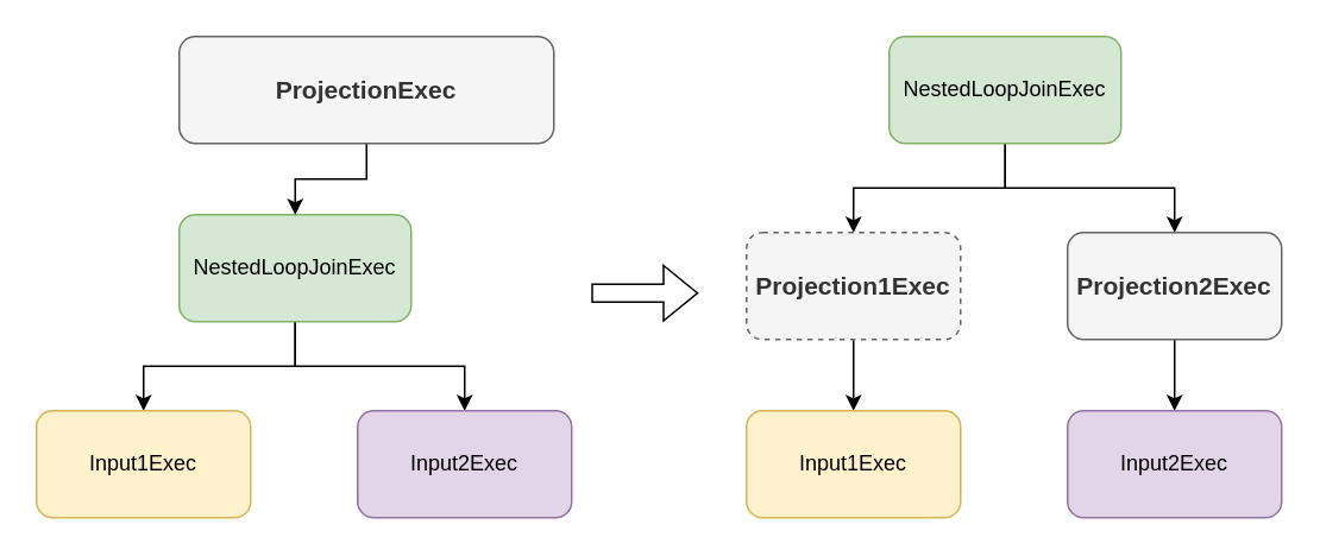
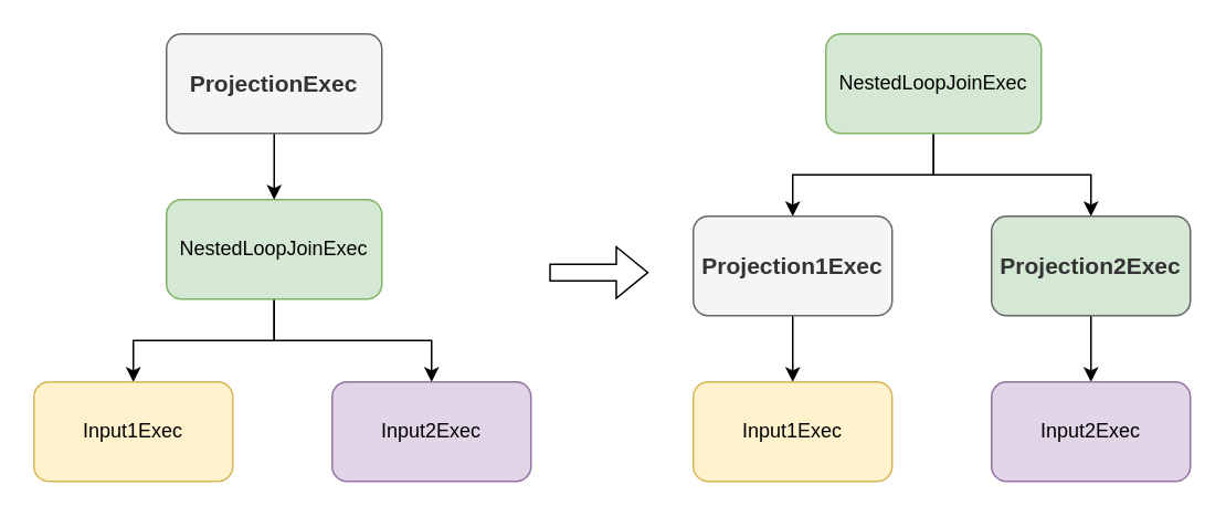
  <mxCell id="0" />
  <mxCell id="1" parent="0" />
  <mxCell id="2" style="edgeStyle=orthogonalEdgeStyle;rounded=0;orthogonalLoop=1;jettySize=auto;html=1;entryX=0.5;entryY=0;entryDx=0;entryDy=0;" edge="1" parent="1" source="4" target="7"><mxGeometry relative="1" as="geometry" /></mxCell>
  <mxCell id="3" style="edgeStyle=orthogonalEdgeStyle;rounded=0;orthogonalLoop=1;jettySize=auto;html=1;" edge="1" parent="1" source="4" target="8"><mxGeometry relative="1" as="geometry" /></mxCell>
  <mxCell id="4" value="NestedLoopJoinExec" style="rounded=1;whiteSpace=wrap;html=1;fillColor=#d5e8d4;strokeColor=#82b366;" vertex="1" parent="1"><mxGeometry x="100" y="120" width="130" height="60" as="geometry" /></mxCell>
  <mxCell id="5" value="" style="edgeStyle=orthogonalEdgeStyle;rounded=0;orthogonalLoop=1;jettySize=auto;html=1;" edge="1" parent="1" source="6" target="4"><mxGeometry relative="1" as="geometry" /></mxCell>
- <mxCell id="6" value="&lt;b&gt;&lt;font style=&quot;font-size: 14px;&quot;&gt;ProjectionExec&lt;/font&gt;&lt;/b&gt;" style="rounded=1;whiteSpace=wrap;html=1;fillColor=#f5f5f5;strokeColor=#666666;fontColor=#333333;" vertex="1" parent="1"><mxGeometry x="100" y="20" width="210" height="60" as="geometry" /></mxCell>
+ <mxCell id="6" value="&lt;b&gt;&lt;font style=&quot;font-size: 14px;&quot;&gt;ProjectionExec&lt;/font&gt;&lt;/b&gt;" style="rounded=1;whiteSpace=wrap;html=1;fillColor=#f5f5f5;strokeColor=#666666;fontColor=#333333;" vertex="1" parent="1"><mxGeometry x="100" y="20" width="130" height="60" as="geometry" /></mxCell>
  <mxCell id="7" value="Input1Exec" style="rounded=1;whiteSpace=wrap;html=1;fillColor=#fff2cc;strokeColor=#d6b656;" vertex="1" parent="1"><mxGeometry x="20" y="230" width="120" height="60" as="geometry" /></mxCell>
  <mxCell id="8" value="Input2Exec" style="rounded=1;whiteSpace=wrap;html=1;fillColor=#e1d5e7;strokeColor=#9673a6;" vertex="1" parent="1"><mxGeometry x="200" y="230" width="120" height="60" as="geometry" /></mxCell>
  <mxCell id="9" style="edgeStyle=orthogonalEdgeStyle;rounded=0;orthogonalLoop=1;jettySize=auto;html=1;entryX=0.5;entryY=0;entryDx=0;entryDy=0;" edge="1" parent="1" source="11" target="13"><mxGeometry relative="1" as="geometry" /></mxCell>
  <mxCell id="10" style="edgeStyle=orthogonalEdgeStyle;rounded=0;orthogonalLoop=1;jettySize=auto;html=1;" edge="1" parent="1" source="11" target="15"><mxGeometry relative="1" as="geometry" /></mxCell>
  <mxCell id="11" value="NestedLoopJoinExec" style="rounded=1;whiteSpace=wrap;html=1;fillColor=#d5e8d4;strokeColor=#82b366;" vertex="1" parent="1"><mxGeometry x="498" y="20" width="130" height="60" as="geometry" /></mxCell>
  <mxCell id="12" value="" style="edgeStyle=orthogonalEdgeStyle;rounded=0;orthogonalLoop=1;jettySize=auto;html=1;" edge="1" parent="1" source="13" target="16"><mxGeometry relative="1" as="geometry" /></mxCell>
- <mxCell id="13" value="&lt;b&gt;&lt;font style=&quot;font-size: 14px;&quot;&gt;Projection1Exec&lt;/font&gt;&lt;/b&gt;" style="rounded=1;whiteSpace=wrap;html=1;fillColor=#f5f5f5;strokeColor=#666666;fontColor=#333333;dashed=1;" vertex="1" parent="1"><mxGeometry x="418" y="130" width="120" height="60" as="geometry" /></mxCell>
+ <mxCell id="13" value="&lt;b&gt;&lt;font style=&quot;font-size: 14px;&quot;&gt;Projection1Exec&lt;/font&gt;&lt;/b&gt;" style="rounded=1;whiteSpace=wrap;html=1;fillColor=#f5f5f5;strokeColor=#666666;fontColor=#333333;" vertex="1" parent="1"><mxGeometry x="418" y="130" width="120" height="60" as="geometry" /></mxCell>
  <mxCell id="14" value="" style="edgeStyle=orthogonalEdgeStyle;rounded=0;orthogonalLoop=1;jettySize=auto;html=1;" edge="1" parent="1" source="15" target="17"><mxGeometry relative="1" as="geometry" /></mxCell>
- <mxCell id="15" value="&lt;b&gt;&lt;font style=&quot;font-size: 14px;&quot;&gt;Projection2Exec&lt;/font&gt;&lt;/b&gt;" style="rounded=1;whiteSpace=wrap;html=1;fillColor=#f5f5f5;strokeColor=#666666;fontColor=#333333;" vertex="1" parent="1"><mxGeometry x="598" y="130" width="120" height="60" as="geometry" /></mxCell>
+ <mxCell id="15" value="&lt;b&gt;&lt;font style=&quot;font-size: 14px;&quot;&gt;Projection2Exec&lt;/font&gt;&lt;/b&gt;" style="rounded=1;whiteSpace=wrap;html=1;fillColor=#d5e8d4;strokeColor=#666666;fontColor=#333333;" vertex="1" parent="1"><mxGeometry x="598" y="130" width="120" height="60" as="geometry" /></mxCell>
  <mxCell id="16" value="Input1Exec" style="rounded=1;whiteSpace=wrap;html=1;fillColor=#fff2cc;strokeColor=#d6b656;" vertex="1" parent="1"><mxGeometry x="418" y="230" width="120" height="60" as="geometry" /></mxCell>
  <mxCell id="17" value="Input2Exec" style="rounded=1;whiteSpace=wrap;html=1;fillColor=#e1d5e7;strokeColor=#9673a6;" vertex="1" parent="1"><mxGeometry x="598" y="230" width="120" height="60" as="geometry" /></mxCell>
  <mxCell id="18" value="" style="shape=flexArrow;endArrow=classic;html=1;rounded=0;" edge="1" parent="1"><mxGeometry width="50" height="50" relative="1" as="geometry"><mxPoint x="331" y="164" as="sourcePoint" /><mxPoint x="391" y="164" as="targetPoint" /></mxGeometry></mxCell>
